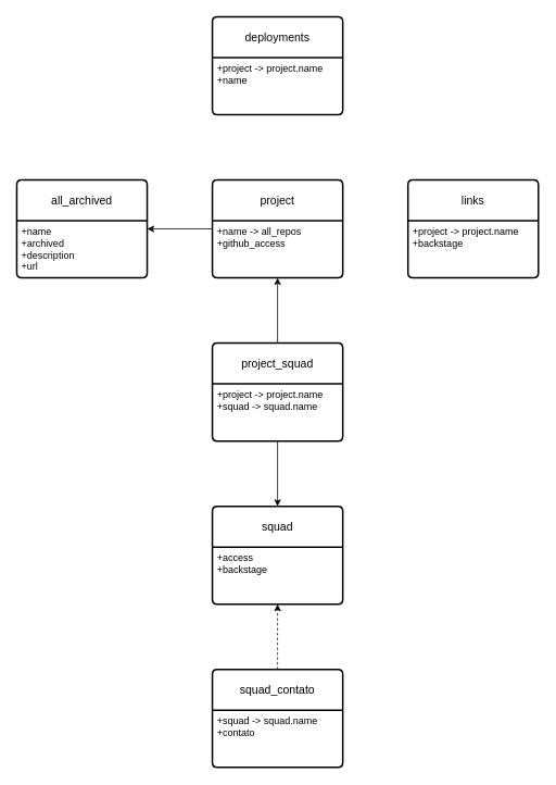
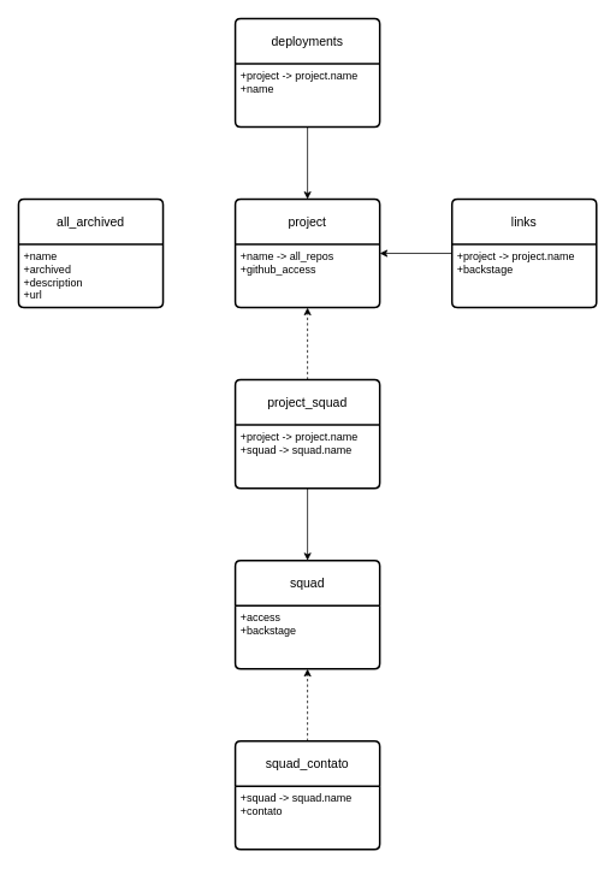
  <mxCell id="0" />
  <mxCell id="1" parent="0" />
  <mxCell id="2" value="&lt;div&gt;all_archived&lt;/div&gt;" style="swimlane;childLayout=stackLayout;horizontal=1;startSize=50;horizontalStack=0;rounded=1;fontSize=14;fontStyle=0;strokeWidth=2;resizeParent=0;resizeLast=1;shadow=0;dashed=0;align=center;arcSize=4;whiteSpace=wrap;html=1;" vertex="1" parent="1"><mxGeometry x="20" y="220" width="160" height="120" as="geometry" /></mxCell>
  <mxCell id="3" value="&lt;div&gt;+name&lt;/div&gt;&lt;div&gt;+archived&lt;/div&gt;&lt;div&gt;+description&lt;/div&gt;&lt;div&gt;+url&lt;/div&gt;" style="align=left;strokeColor=none;fillColor=none;spacingLeft=4;fontSize=12;verticalAlign=top;resizable=0;rotatable=0;part=1;html=1;" vertex="1" parent="2"><mxGeometry y="50" width="160" height="70" as="geometry" /></mxCell>
- <mxCell id="4" style="edgeStyle=orthogonalEdgeStyle;rounded=0;orthogonalLoop=1;jettySize=auto;html=1;" edge="1" parent="1" source="5" target="2"><mxGeometry relative="1" as="geometry" /></mxCell>
  <mxCell id="5" value="project" style="swimlane;childLayout=stackLayout;horizontal=1;startSize=50;horizontalStack=0;rounded=1;fontSize=14;fontStyle=0;strokeWidth=2;resizeParent=0;resizeLast=1;shadow=0;dashed=0;align=center;arcSize=4;whiteSpace=wrap;html=1;" vertex="1" parent="1"><mxGeometry x="260" y="220" width="160" height="120" as="geometry" /></mxCell>
  <mxCell id="6" value="&lt;div&gt;+name -&amp;gt; all_repos&lt;/div&gt;&lt;div&gt;+github_access&lt;br&gt;&lt;/div&gt;" style="align=left;strokeColor=none;fillColor=none;spacingLeft=4;fontSize=12;verticalAlign=top;resizable=0;rotatable=0;part=1;html=1;" vertex="1" parent="5"><mxGeometry y="50" width="160" height="70" as="geometry" /></mxCell>
+ <mxCell id="7" style="edgeStyle=orthogonalEdgeStyle;rounded=0;orthogonalLoop=1;jettySize=auto;html=1;" edge="1" parent="1" source="8" target="5"><mxGeometry relative="1" as="geometry" /></mxCell>
  <mxCell id="8" value="deployments" style="swimlane;childLayout=stackLayout;horizontal=1;startSize=50;horizontalStack=0;rounded=1;fontSize=14;fontStyle=0;strokeWidth=2;resizeParent=0;resizeLast=1;shadow=0;dashed=0;align=center;arcSize=4;whiteSpace=wrap;html=1;" vertex="1" parent="1"><mxGeometry x="260" y="20" width="160" height="120" as="geometry" /></mxCell>
  <mxCell id="9" value="&lt;div&gt;+project -&amp;gt; project.name&lt;/div&gt;&lt;div&gt;+name&lt;br/&gt;&lt;/div&gt;" style="align=left;strokeColor=none;fillColor=none;spacingLeft=4;fontSize=12;verticalAlign=top;resizable=0;rotatable=0;part=1;html=1;" vertex="1" parent="8"><mxGeometry y="50" width="160" height="70" as="geometry" /></mxCell>
+ <mxCell id="10" style="edgeStyle=orthogonalEdgeStyle;rounded=0;orthogonalLoop=1;jettySize=auto;html=1;" edge="1" parent="1" source="11" target="5"><mxGeometry relative="1" as="geometry" /></mxCell>
  <mxCell id="11" value="links" style="swimlane;childLayout=stackLayout;horizontal=1;startSize=50;horizontalStack=0;rounded=1;fontSize=14;fontStyle=0;strokeWidth=2;resizeParent=0;resizeLast=1;shadow=0;dashed=0;align=center;arcSize=4;whiteSpace=wrap;html=1;" vertex="1" parent="1"><mxGeometry x="500" y="220" width="160" height="120" as="geometry" /></mxCell>
  <mxCell id="12" value="&lt;div&gt;+project -&amp;gt; project.name&lt;/div&gt;&lt;div&gt;+backstage&lt;br/&gt;&lt;/div&gt;" style="align=left;strokeColor=none;fillColor=none;spacingLeft=4;fontSize=12;verticalAlign=top;resizable=0;rotatable=0;part=1;html=1;" vertex="1" parent="11"><mxGeometry y="50" width="160" height="70" as="geometry" /></mxCell>
  <mxCell id="13" value="&lt;div&gt;squad&lt;/div&gt;" style="swimlane;childLayout=stackLayout;horizontal=1;startSize=50;horizontalStack=0;rounded=1;fontSize=14;fontStyle=0;strokeWidth=2;resizeParent=0;resizeLast=1;shadow=0;dashed=0;align=center;arcSize=4;whiteSpace=wrap;html=1;" vertex="1" parent="1"><mxGeometry x="260" y="620" width="160" height="120" as="geometry" /></mxCell>
  <mxCell id="14" value="&lt;div&gt;+access&lt;/div&gt;&lt;div&gt;+backstage&lt;br&gt;&lt;/div&gt;" style="align=left;strokeColor=none;fillColor=none;spacingLeft=4;fontSize=12;verticalAlign=top;resizable=0;rotatable=0;part=1;html=1;" vertex="1" parent="13"><mxGeometry y="50" width="160" height="70" as="geometry" /></mxCell>
  <mxCell id="15" style="edgeStyle=orthogonalEdgeStyle;rounded=0;orthogonalLoop=1;jettySize=auto;html=1;dashed=1;" edge="1" parent="1" source="16" target="13"><mxGeometry relative="1" as="geometry" /></mxCell>
  <mxCell id="16" value="squad_contato" style="swimlane;childLayout=stackLayout;horizontal=1;startSize=50;horizontalStack=0;rounded=1;fontSize=14;fontStyle=0;strokeWidth=2;resizeParent=0;resizeLast=1;shadow=0;dashed=0;align=center;arcSize=4;whiteSpace=wrap;html=1;" vertex="1" parent="1"><mxGeometry x="260" y="820" width="160" height="120" as="geometry" /></mxCell>
  <mxCell id="17" value="&lt;div&gt;+squad -&amp;gt; squad.name&lt;/div&gt;&lt;div&gt;+contato&lt;br/&gt;&lt;/div&gt;" style="align=left;strokeColor=none;fillColor=none;spacingLeft=4;fontSize=12;verticalAlign=top;resizable=0;rotatable=0;part=1;html=1;" vertex="1" parent="16"><mxGeometry y="50" width="160" height="70" as="geometry" /></mxCell>
  <mxCell id="18" style="edgeStyle=orthogonalEdgeStyle;rounded=0;orthogonalLoop=1;jettySize=auto;html=1;" edge="1" parent="1" source="20" target="13"><mxGeometry relative="1" as="geometry" /></mxCell>
- <mxCell id="19" style="edgeStyle=orthogonalEdgeStyle;rounded=0;orthogonalLoop=1;jettySize=auto;html=1;" edge="1" parent="1" source="20" target="5"><mxGeometry relative="1" as="geometry" /></mxCell>
+ <mxCell id="19" style="edgeStyle=orthogonalEdgeStyle;rounded=0;orthogonalLoop=1;jettySize=auto;html=1;dashed=1;" edge="1" parent="1" source="20" target="5"><mxGeometry relative="1" as="geometry" /></mxCell>
  <mxCell id="20" value="project_squad" style="swimlane;childLayout=stackLayout;horizontal=1;startSize=50;horizontalStack=0;rounded=1;fontSize=14;fontStyle=0;strokeWidth=2;resizeParent=0;resizeLast=1;shadow=0;dashed=0;align=center;arcSize=4;whiteSpace=wrap;html=1;" vertex="1" parent="1"><mxGeometry x="260" y="420" width="160" height="120" as="geometry" /></mxCell>
  <mxCell id="21" value="&lt;div&gt;+project -&amp;gt; project.name&lt;/div&gt;&lt;div&gt;+squad -&amp;gt; squad.name&lt;br/&gt;&lt;/div&gt;" style="align=left;strokeColor=none;fillColor=none;spacingLeft=4;fontSize=12;verticalAlign=top;resizable=0;rotatable=0;part=1;html=1;" vertex="1" parent="20"><mxGeometry y="50" width="160" height="70" as="geometry" /></mxCell>
